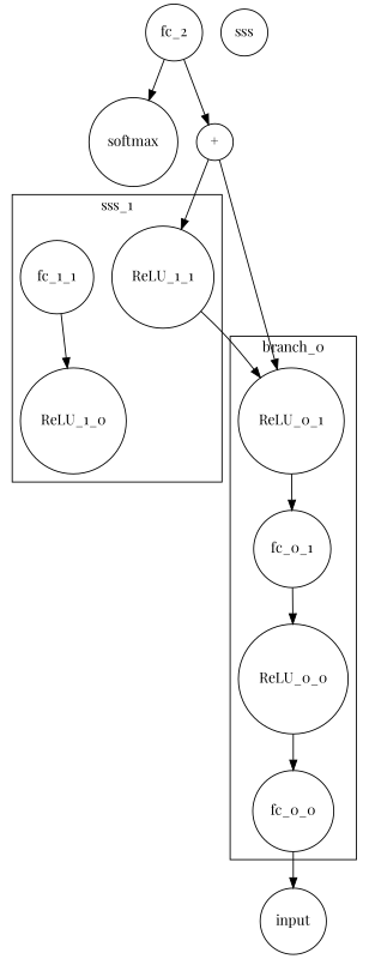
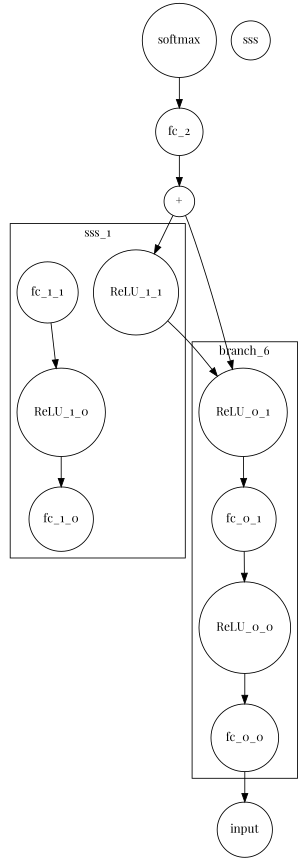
  digraph {
    fontname="Playfair Display"
    rankdir=TB
    node [fontname="Playfair Display" shape=circle]
    edge [fontname="Playfair Display"]
    ReLU_0_1
    fc_0_1
    ReLU_0_0
    fc_0_0
    ReLU_1_1
    fc_1_1
    ReLU_1_0
+   fc_1_0
    input
    sss
    softmax
    fc_2
    "+"
    subgraph cluster_1 {
-     label=branch_0
+     label=branch_6
      ReLU_0_1
      fc_0_1
      ReLU_0_0
      fc_0_0
    }
    subgraph cluster_2 {
      label=sss_1
      ReLU_1_1
      fc_1_1
      ReLU_1_0
+     fc_1_0
    }
    ReLU_0_1 -> fc_0_1
    fc_0_1 -> ReLU_0_0
    ReLU_0_0 -> fc_0_0
    fc_0_0 -> input
    ReLU_1_1 -> ReLU_0_1
    fc_1_1 -> ReLU_1_0
-   fc_2 -> softmax
+   ReLU_1_0 -> fc_1_0
+   softmax -> fc_2
    fc_2 -> "+"
    "+" -> ReLU_0_1
    "+" -> ReLU_1_1
  }
